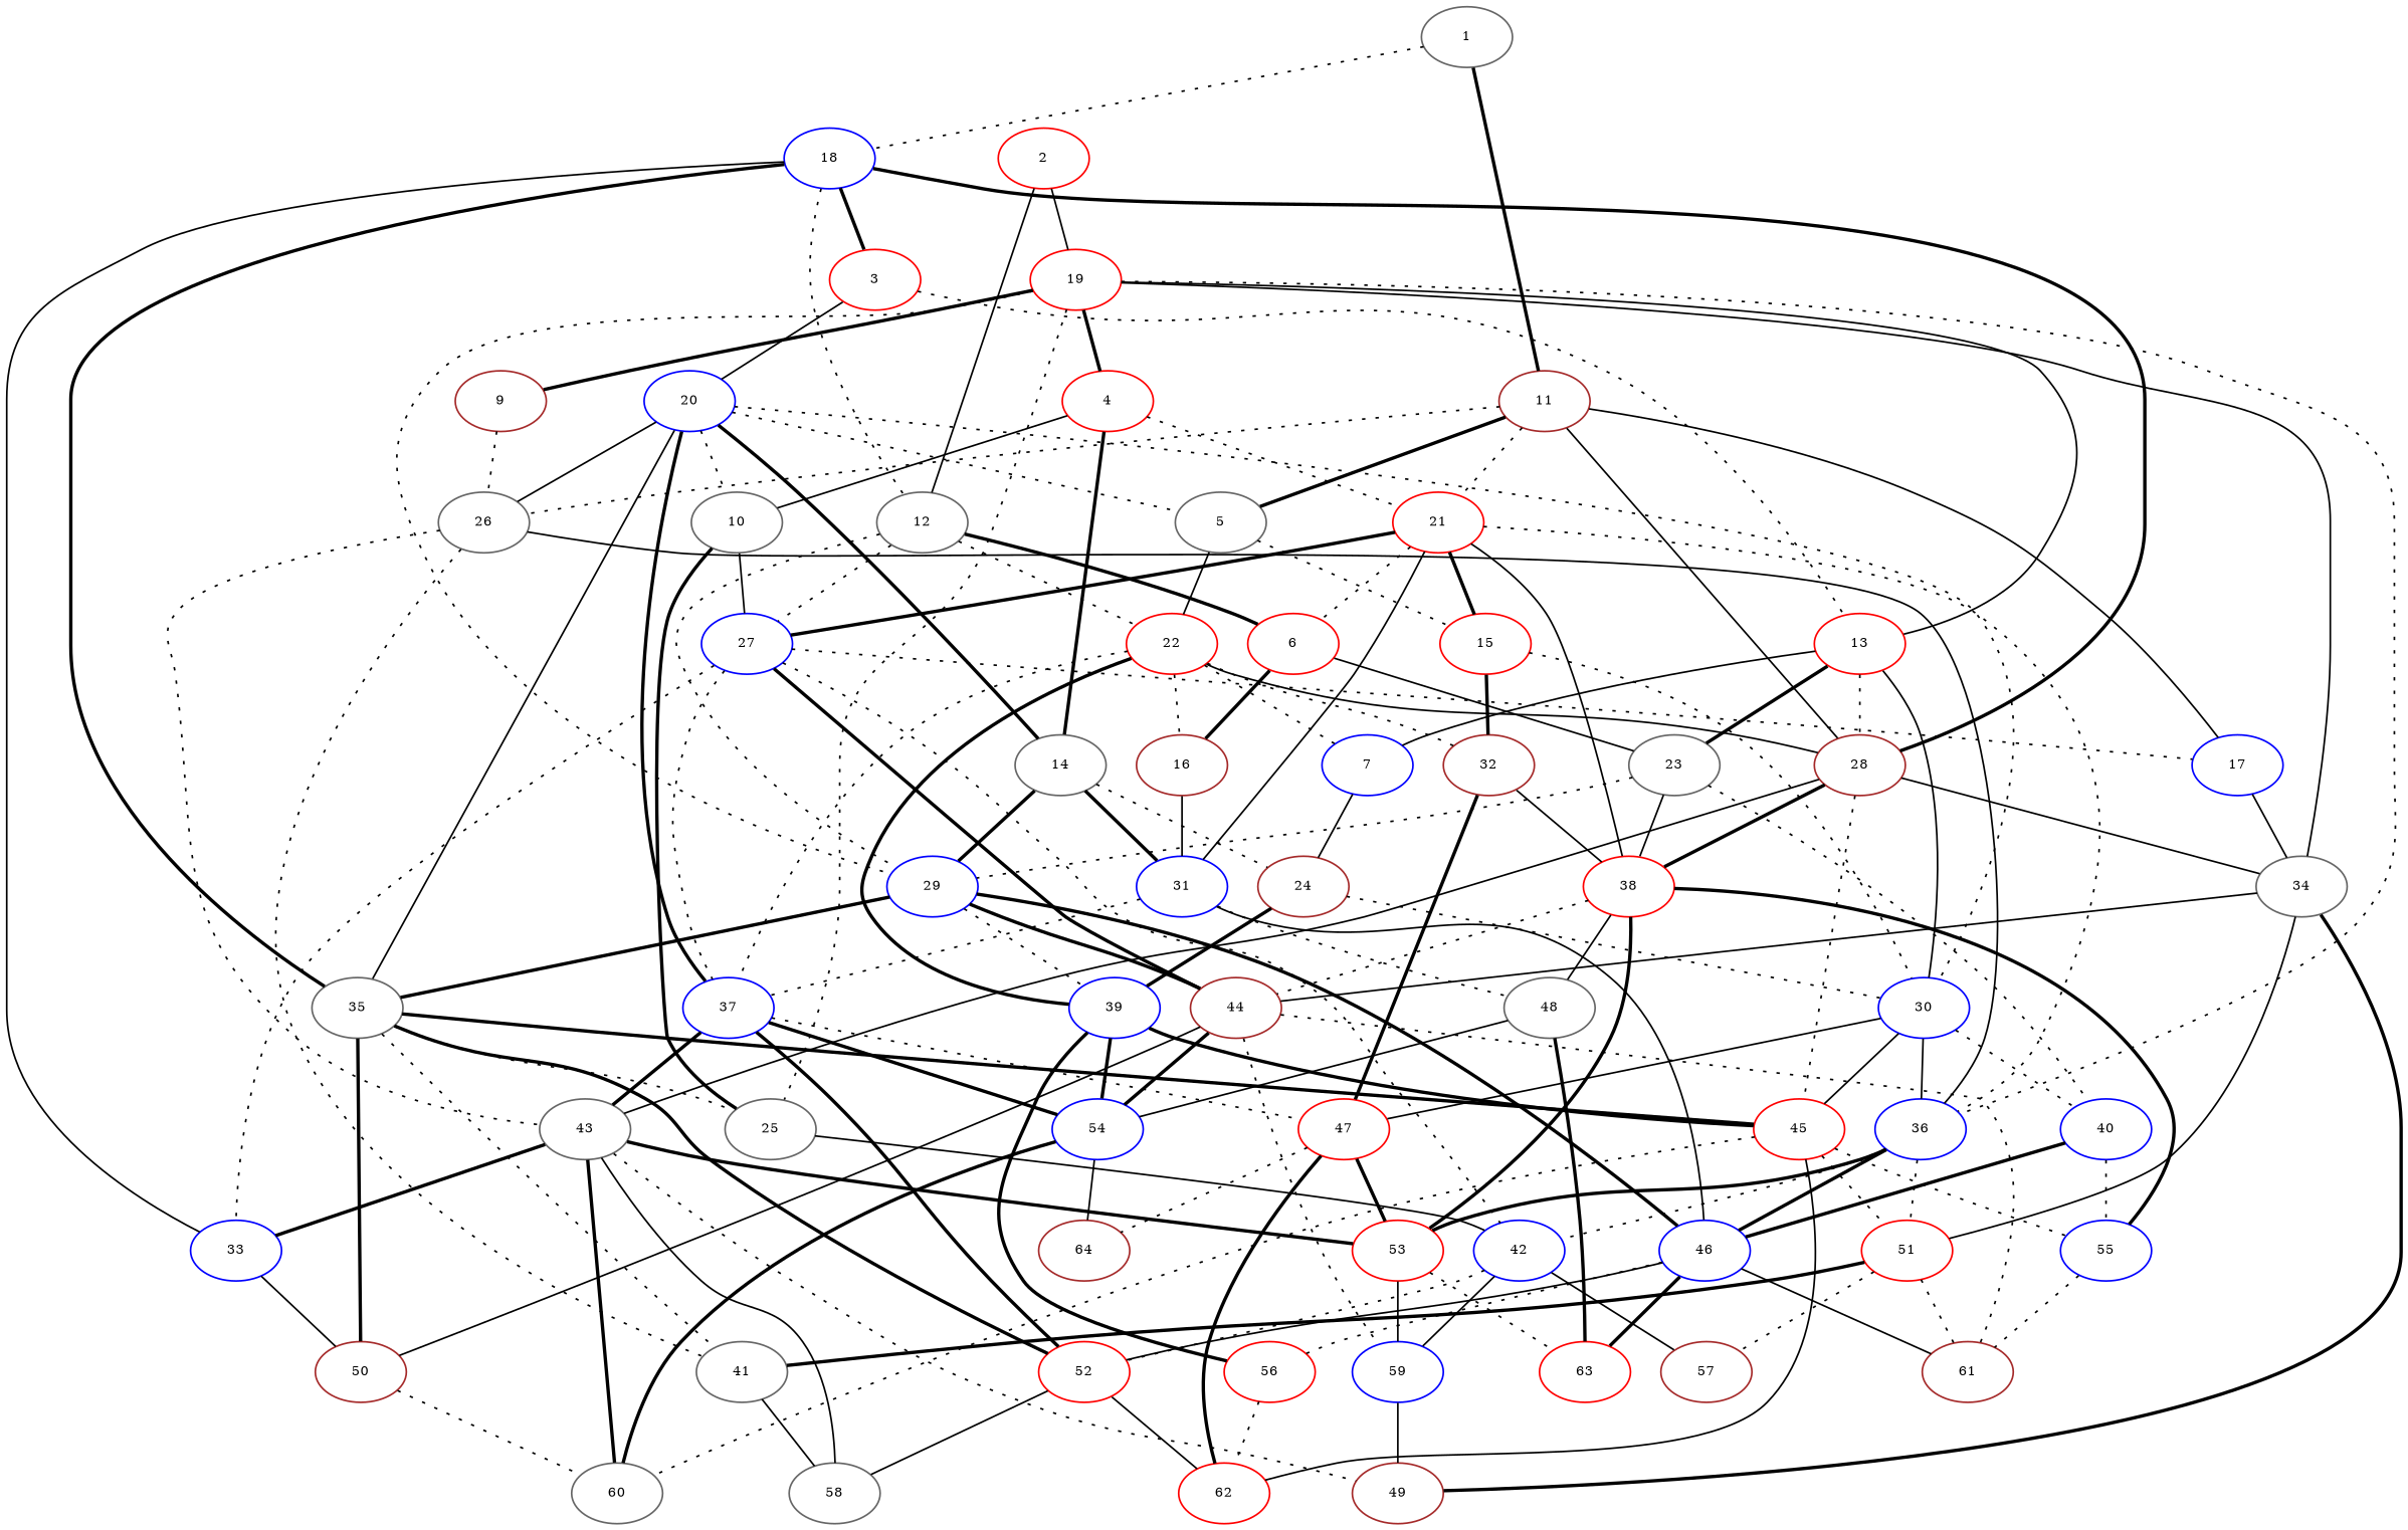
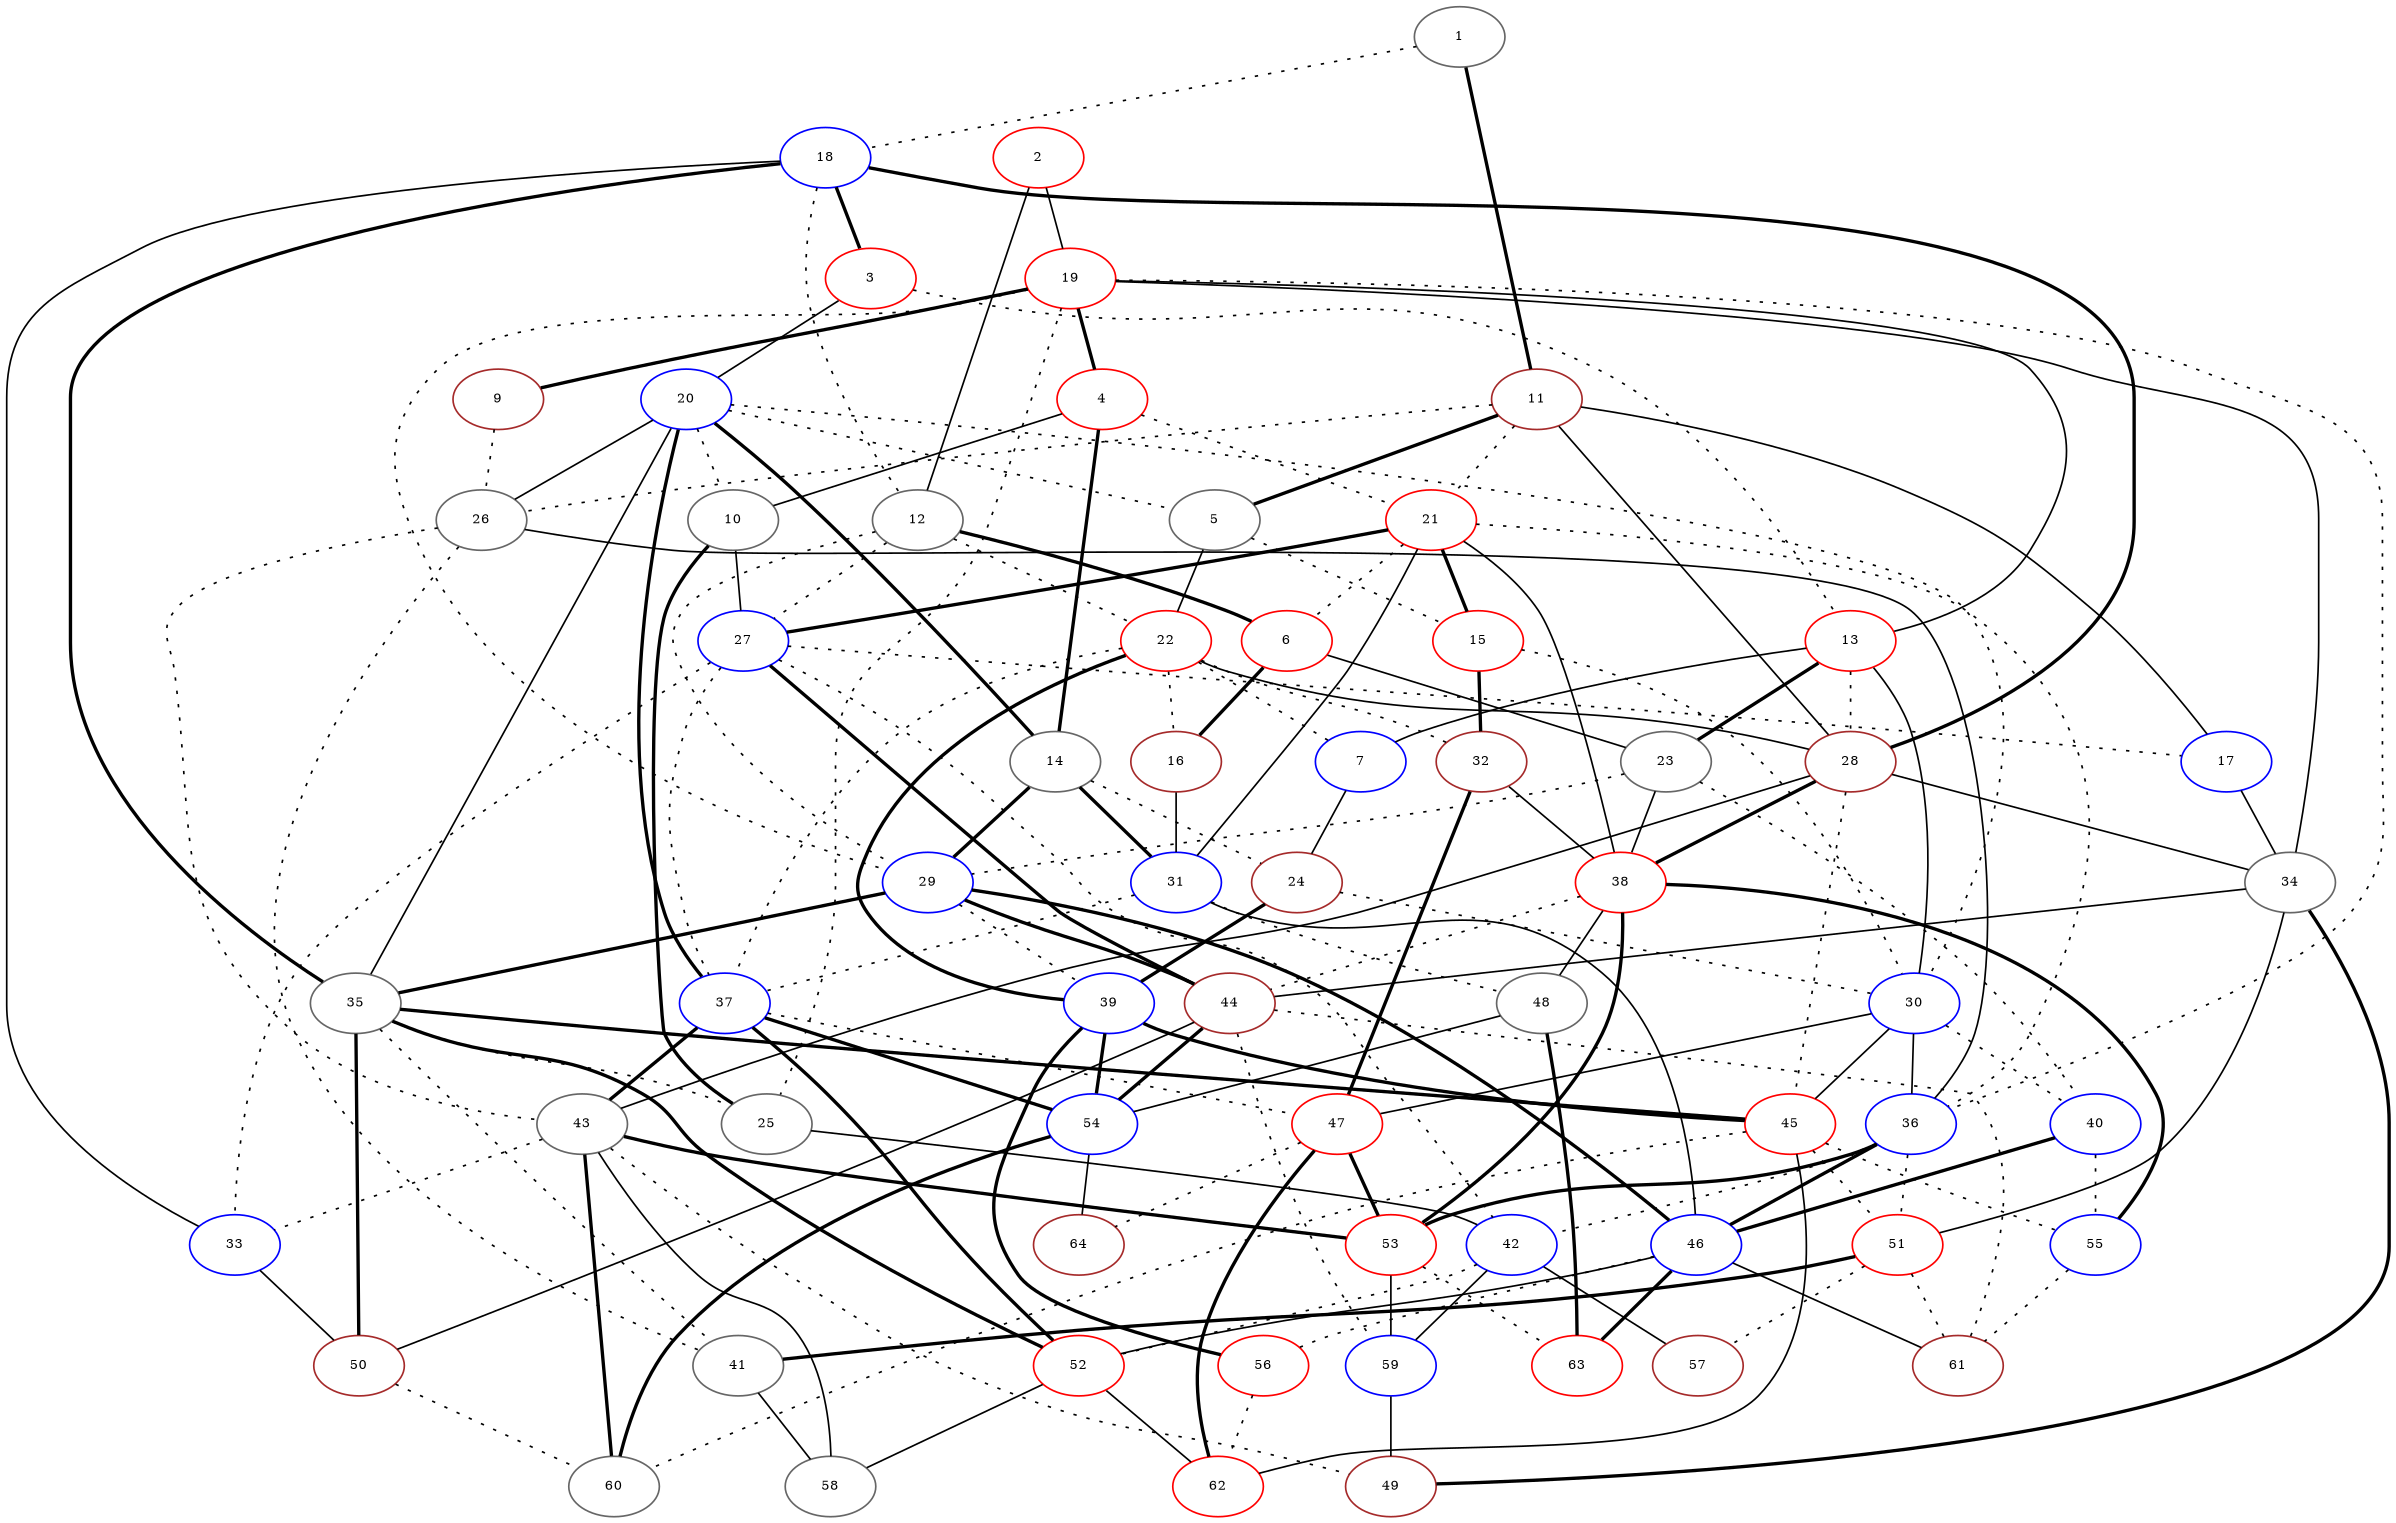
  graph {
    node [color=blue fontsize=8]
    edge [fontsize=8 style=dotted]
    n1 [color=gray40 label=1]
    n2 [color=brown label=11]
    n3 [label=18]
    n4 [color=red label=21]
    n5 [color=gray40 label=5]
    n6 [color=gray40 label=26]
    n7 [color=brown label=28]
    n8 [label=17]
    n9 [color=gray40 label=12]
    n10 [color=red label=3]
    n11 [color=gray40 label=35]
    n12 [label=33]
    n13 [color=red label=6]
    n14 [label=27]
    n15 [label=36]
    n16 [label=31]
    n17 [color=red label=15]
    n18 [color=red label=38]
    n19 [color=red label=22]
    n20 [color=gray40 label=43]
    n21 [color=gray40 label=41]
    n22 [color=gray40 label=34]
    n23 [color=red label=45]
    n24 [label=29]
    n25 [color=red label=13]
    n26 [label=20]
    n27 [color=gray40 label=25]
    n28 [color=brown label=50]
    n29 [color=red label=52]
    n30 [color=red label=2]
    n31 [color=red label=19]
    n32 [color=red label=4]
    n33 [color=brown label=9]
    n34 [label=7]
    n35 [label=37]
    n36 [color=brown label=32]
    n37 [color=brown label=16]
    n38 [label=39]
    n39 [color=gray40 label=23]
    n40 [label=42]
    n41 [color=brown label=44]
    n42 [label=46]
    n43 [label=30]
    n44 [color=gray40 label=14]
    n45 [color=gray40 label=10]
    n46 [color=red label=51]
    n47 [color=brown label=49]
    n48 [color=red label=53]
    n49 [label=40]
    n50 [color=brown label=24]
    n51 [color=red label=47]
    n52 [label=54]
    n53 [color=gray40 label=48]
    n54 [label=55]
    n55 [color=red label=56]
    n56 [color=gray40 label=58]
    n57 [color=gray40 label=60]
    n58 [label=59]
    n59 [color=brown label=57]
    n60 [color=brown label=61]
    n61 [color=red label=62]
    n62 [color=red label=63]
    n63 [color=brown label=64]
    n1 -- n2 [style=bold]
    n1 -- n3
    n2 -- n4
    n2 -- n5 [style=bold]
    n2 -- n6
    n2 -- n7 [style=solid]
    n2 -- n8 [style=solid]
    n3 -- n7 [style=bold]
    n3 -- n9
    n3 -- n10 [style=bold]
    n3 -- n11 [style=bold]
    n3 -- n12 [style=solid]
    n4 -- n13
    n4 -- n14 [style=bold]
    n4 -- n15
    n4 -- n16 [style=solid]
    n4 -- n17 [style=bold]
    n4 -- n18 [style=solid]
    n5 -- n17
    n5 -- n19 [style=solid]
    n6 -- n15 [style=solid]
    n6 -- n20
    n6 -- n21
    n7 -- n18 [style=bold]
    n7 -- n20 [style=solid]
    n7 -- n22 [style=solid]
    n7 -- n23
    n8 -- n22 [style=solid]
    n9 -- n13 [style=bold]
    n9 -- n14
    n9 -- n19
    n9 -- n24
    n10 -- n25
    n10 -- n26 [style=solid]
    n11 -- n21
    n11 -- n23 [style=bold]
    n11 -- n27
    n11 -- n28 [style=bold]
    n11 -- n29 [style=bold]
    n12 -- n28 [style=solid]
    n13 -- n37 [style=bold]
    n13 -- n39 [style=solid]
    n14 -- n8
    n14 -- n12
    n14 -- n35
    n14 -- n40
    n14 -- n41 [style=bold]
    n15 -- n40
    n15 -- n42 [style=bold]
    n15 -- n46
    n15 -- n48 [style=bold]
    n16 -- n35
    n16 -- n42 [style=solid]
    n16 -- n53
    n17 -- n36 [style=bold]
    n17 -- n43
    n18 -- n41
    n18 -- n48 [style=bold]
    n18 -- n53 [style=solid]
    n18 -- n54 [style=bold]
    n19 -- n7 [style=solid]
    n19 -- n34
    n19 -- n35
    n19 -- n36
    n19 -- n37
    n19 -- n38 [style=bold]
-   n20 -- n12 [style=bold]
+   n20 -- n12
    n20 -- n47
    n20 -- n48 [style=bold]
    n20 -- n56 [style=solid]
    n20 -- n57 [style=bold]
    n21 -- n56 [style=solid]
    n22 -- n41 [style=solid]
    n22 -- n46 [style=solid]
    n22 -- n47 [style=bold]
    n23 -- n46
    n23 -- n54
    n23 -- n57
    n23 -- n61 [style=solid]
    n24 -- n11 [style=bold]
    n24 -- n38
    n24 -- n41 [style=bold]
    n24 -- n42 [style=bold]
    n25 -- n7
    n25 -- n34 [style=solid]
    n25 -- n39 [style=bold]
    n25 -- n43 [style=solid]
    n26 -- n5
    n26 -- n6 [style=solid]
    n26 -- n11 [style=solid]
    n26 -- n35 [style=bold]
    n26 -- n43
    n26 -- n44 [style=bold]
    n26 -- n45
    n27 -- n40 [style=solid]
    n28 -- n57
    n29 -- n56 [style=solid]
    n29 -- n61 [style=solid]
    n30 -- n9 [style=solid]
    n30 -- n31 [style=solid]
    n31 -- n15
    n31 -- n22 [style=solid]
    n31 -- n24
    n31 -- n25 [style=solid]
    n31 -- n27
    n31 -- n32 [style=bold]
    n31 -- n33 [style=bold]
    n32 -- n4
    n32 -- n44 [style=bold]
    n32 -- n45 [style=solid]
    n33 -- n6
    n34 -- n50 [style=solid]
    n35 -- n20 [style=bold]
    n35 -- n29 [style=bold]
    n35 -- n51
    n35 -- n52 [style=bold]
    n36 -- n18 [style=solid]
    n36 -- n51 [style=bold]
    n37 -- n16 [style=solid]
    n38 -- n23 [style=bold]
    n38 -- n52 [style=bold]
    n38 -- n55 [style=bold]
    n39 -- n18 [style=solid]
    n39 -- n24
    n39 -- n49
    n40 -- n29
    n40 -- n58 [style=solid]
    n40 -- n59 [style=solid]
    n41 -- n28 [style=solid]
    n41 -- n52 [style=bold]
    n41 -- n58
    n41 -- n60
    n42 -- n29 [style=solid]
    n42 -- n55
    n42 -- n60 [style=solid]
    n42 -- n62 [style=bold]
    n43 -- n15 [style=solid]
    n43 -- n23 [style=solid]
    n43 -- n49
    n43 -- n51 [style=solid]
    n44 -- n16 [style=bold]
    n44 -- n24 [style=bold]
    n44 -- n50
    n45 -- n14 [style=solid]
    n45 -- n27 [style=bold]
    n46 -- n21 [style=bold]
    n46 -- n59
    n46 -- n60
    n48 -- n58 [style=solid]
    n48 -- n62
    n49 -- n42 [style=bold]
    n49 -- n54
    n50 -- n38 [style=bold]
    n50 -- n43
    n51 -- n48 [style=bold]
    n51 -- n61 [style=bold]
    n51 -- n63
    n52 -- n57 [style=bold]
    n52 -- n63 [style=solid]
    n53 -- n52 [style=solid]
    n53 -- n62 [style=bold]
    n54 -- n60
    n55 -- n61
    n58 -- n47 [style=solid]
  }
